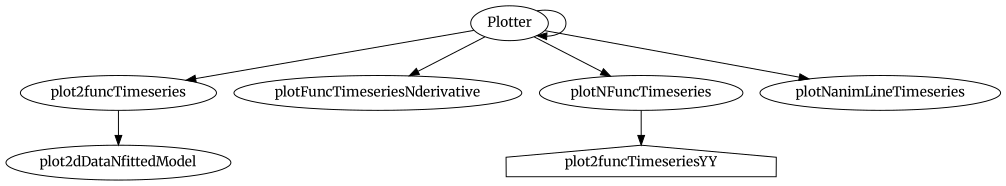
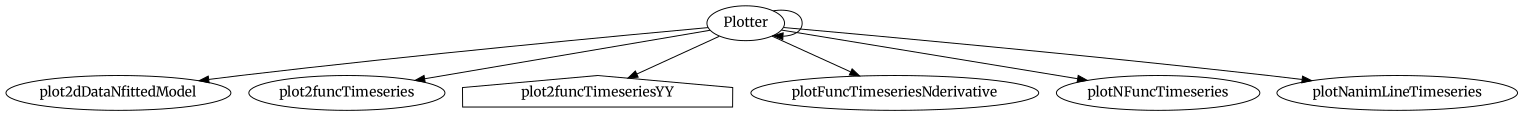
  digraph {
    fontname=Merriweather
    node [fontname=Merriweather shape=ellipse]
    edge [fontname=Merriweather]
    Plotter
    plot2dDataNfittedModel
    plot2funcTimeseries
    plot2funcTimeseriesYY [shape=house]
    plotFuncTimeseriesNderivative
    plotNFuncTimeseries
    plotNanimLineTimeseries
    Plotter -> Plotter
-   plot2funcTimeseries -> plot2dDataNfittedModel
+   Plotter -> plot2dDataNfittedModel
    Plotter -> plot2funcTimeseries
-   plotNFuncTimeseries -> plot2funcTimeseriesYY
+   Plotter -> plot2funcTimeseriesYY
    Plotter -> plotFuncTimeseriesNderivative
    Plotter -> plotNFuncTimeseries
    Plotter -> plotNanimLineTimeseries
  }
